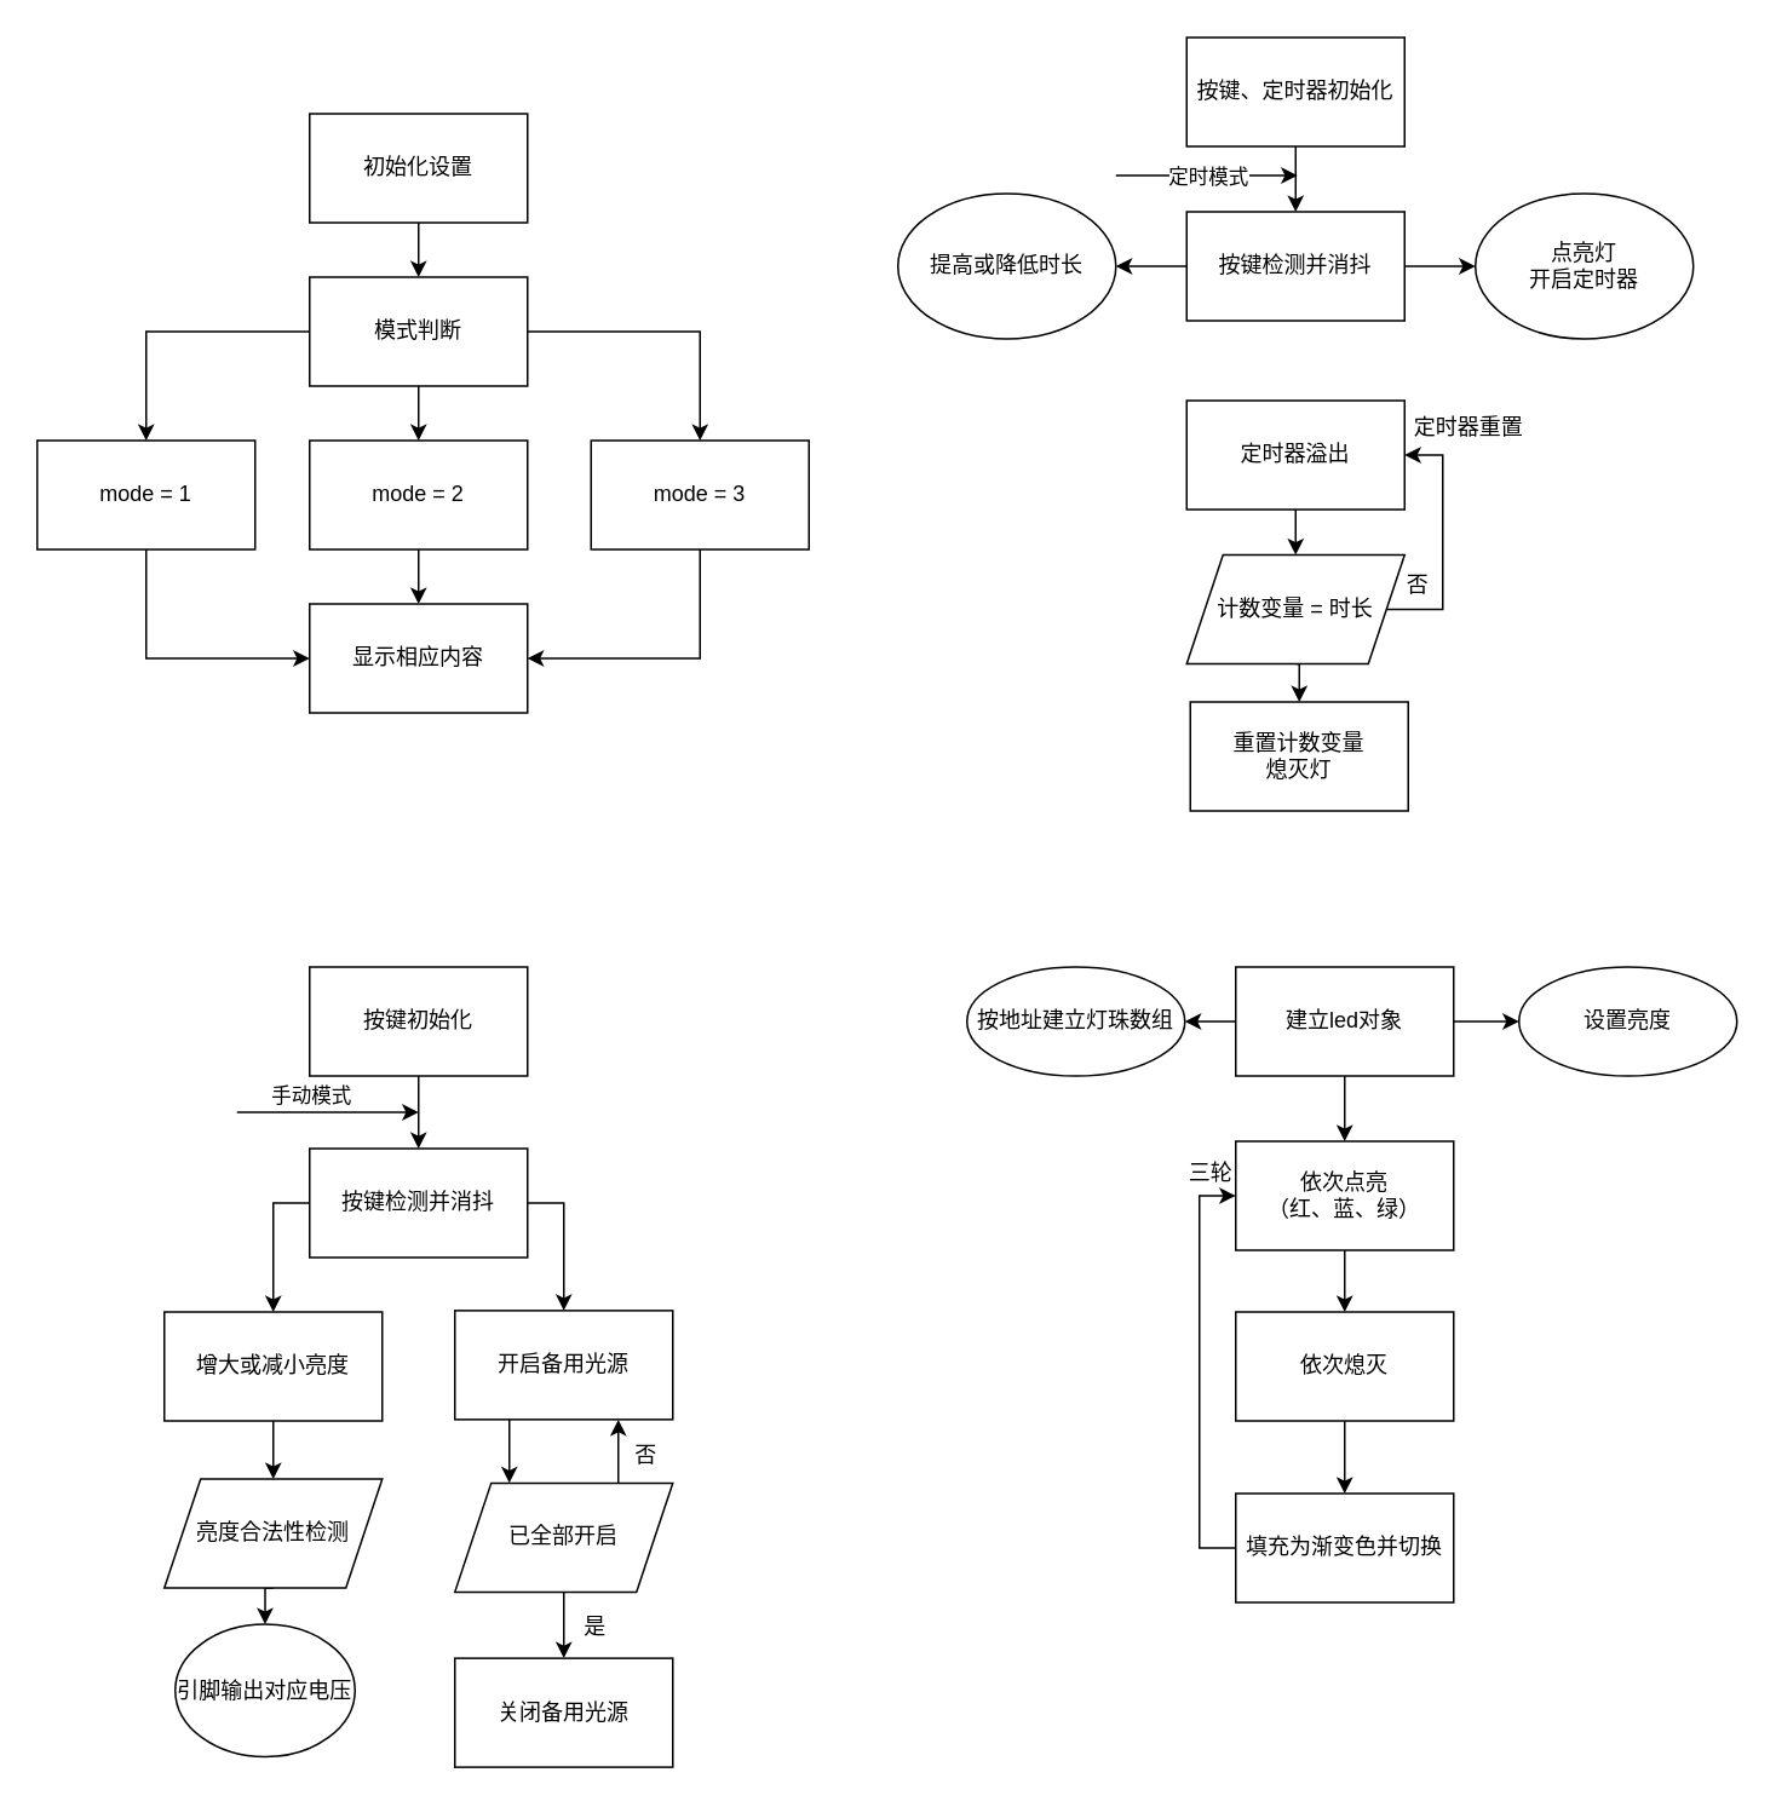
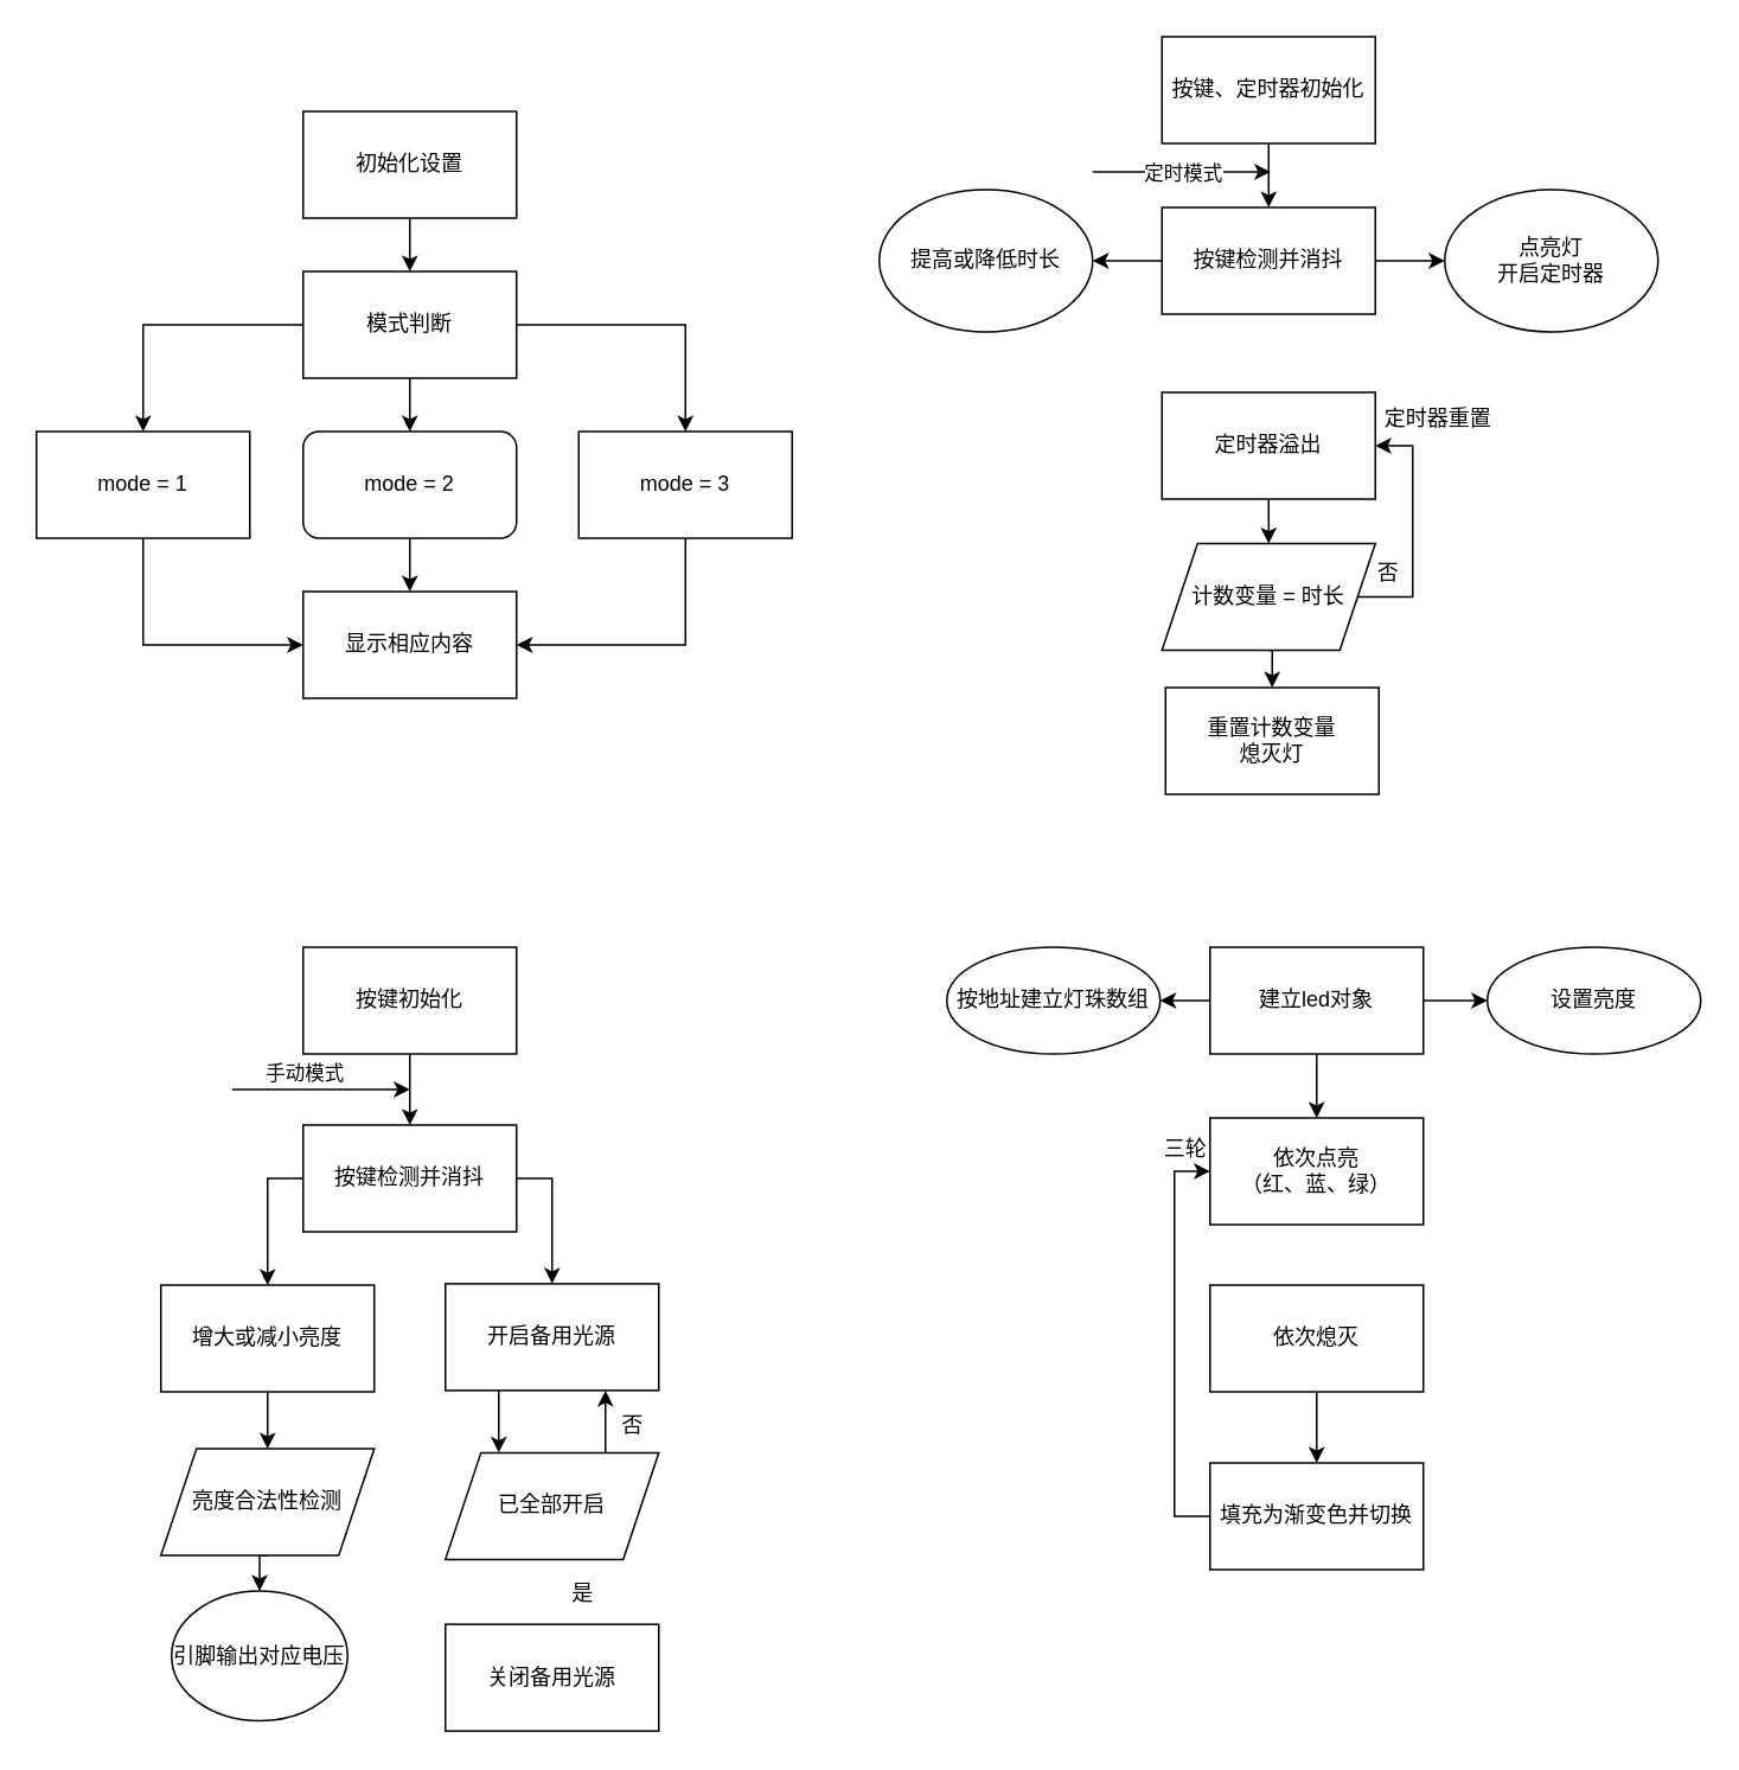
  <mxCell id="0" />
  <mxCell id="1" parent="0" />
  <mxCell id="2" style="edgeStyle=orthogonalEdgeStyle;rounded=0;orthogonalLoop=1;jettySize=auto;html=1;exitX=0.5;exitY=1;exitDx=0;exitDy=0;entryX=0.5;entryY=0;entryDx=0;entryDy=0;" parent="1" source="3" target="7" edge="1"><mxGeometry relative="1" as="geometry" /></mxCell>
  <mxCell id="3" value="初始化设置" style="rounded=0;whiteSpace=wrap;html=1;" parent="1" vertex="1"><mxGeometry x="170" y="62" width="120" height="60" as="geometry" /></mxCell>
  <mxCell id="4" value="" style="edgeStyle=orthogonalEdgeStyle;rounded=0;orthogonalLoop=1;jettySize=auto;html=1;" parent="1" source="7" target="9" edge="1"><mxGeometry relative="1" as="geometry" /></mxCell>
  <mxCell id="5" style="edgeStyle=orthogonalEdgeStyle;rounded=0;orthogonalLoop=1;jettySize=auto;html=1;exitX=1;exitY=0.5;exitDx=0;exitDy=0;entryX=0.5;entryY=0;entryDx=0;entryDy=0;" parent="1" source="7" target="13" edge="1"><mxGeometry relative="1" as="geometry" /></mxCell>
  <mxCell id="6" style="edgeStyle=orthogonalEdgeStyle;rounded=0;orthogonalLoop=1;jettySize=auto;html=1;exitX=0.5;exitY=1;exitDx=0;exitDy=0;entryX=0.5;entryY=0;entryDx=0;entryDy=0;" parent="1" source="7" target="11" edge="1"><mxGeometry relative="1" as="geometry" /></mxCell>
  <mxCell id="7" value="模式判断" style="rounded=0;whiteSpace=wrap;html=1;" parent="1" vertex="1"><mxGeometry x="170" y="152" width="120" height="60" as="geometry" /></mxCell>
  <mxCell id="8" style="edgeStyle=orthogonalEdgeStyle;rounded=0;orthogonalLoop=1;jettySize=auto;html=1;exitX=0.5;exitY=1;exitDx=0;exitDy=0;entryX=0;entryY=0.5;entryDx=0;entryDy=0;" parent="1" source="9" target="14" edge="1"><mxGeometry relative="1" as="geometry" /></mxCell>
  <mxCell id="9" value="mode = 1" style="whiteSpace=wrap;html=1;rounded=0;" parent="1" vertex="1"><mxGeometry x="20" y="242" width="120" height="60" as="geometry" /></mxCell>
  <mxCell id="10" style="edgeStyle=orthogonalEdgeStyle;rounded=0;orthogonalLoop=1;jettySize=auto;html=1;exitX=0.5;exitY=1;exitDx=0;exitDy=0;entryX=0.5;entryY=0;entryDx=0;entryDy=0;" parent="1" source="11" target="14" edge="1"><mxGeometry relative="1" as="geometry" /></mxCell>
- <mxCell id="11" value="mode = 2" style="whiteSpace=wrap;html=1;rounded=0;" parent="1" vertex="1"><mxGeometry x="170" y="242" width="120" height="60" as="geometry" /></mxCell>
+ <mxCell id="11" value="mode = 2" style="whiteSpace=wrap;html=1;rounded=1;" parent="1" vertex="1"><mxGeometry x="170" y="242" width="120" height="60" as="geometry" /></mxCell>
  <mxCell id="12" style="edgeStyle=orthogonalEdgeStyle;rounded=0;orthogonalLoop=1;jettySize=auto;html=1;exitX=0.5;exitY=1;exitDx=0;exitDy=0;entryX=1;entryY=0.5;entryDx=0;entryDy=0;" parent="1" source="13" target="14" edge="1"><mxGeometry relative="1" as="geometry" /></mxCell>
  <mxCell id="13" value="mode = 3" style="rounded=0;whiteSpace=wrap;html=1;" parent="1" vertex="1"><mxGeometry x="325" y="242" width="120" height="60" as="geometry" /></mxCell>
  <mxCell id="14" value="显示相应内容" style="rounded=0;whiteSpace=wrap;html=1;" parent="1" vertex="1"><mxGeometry x="170" y="332" width="120" height="60" as="geometry" /></mxCell>
  <mxCell id="15" style="edgeStyle=orthogonalEdgeStyle;rounded=0;orthogonalLoop=1;jettySize=auto;html=1;exitX=0.5;exitY=1;exitDx=0;exitDy=0;entryX=0.5;entryY=0;entryDx=0;entryDy=0;" parent="1" source="16" target="19" edge="1"><mxGeometry relative="1" as="geometry" /></mxCell>
  <mxCell id="16" value="按键初始化" style="rounded=0;whiteSpace=wrap;html=1;" parent="1" vertex="1"><mxGeometry x="170" y="532" width="120" height="60" as="geometry" /></mxCell>
  <mxCell id="17" style="edgeStyle=orthogonalEdgeStyle;rounded=0;orthogonalLoop=1;jettySize=auto;html=1;exitX=1;exitY=0.5;exitDx=0;exitDy=0;entryX=0.5;entryY=0;entryDx=0;entryDy=0;" parent="1" source="19" target="25" edge="1"><mxGeometry relative="1" as="geometry" /></mxCell>
  <mxCell id="18" style="edgeStyle=orthogonalEdgeStyle;rounded=0;orthogonalLoop=1;jettySize=auto;html=1;exitX=0;exitY=0.5;exitDx=0;exitDy=0;entryX=0.5;entryY=0;entryDx=0;entryDy=0;" parent="1" source="19" target="23" edge="1"><mxGeometry relative="1" as="geometry" /></mxCell>
  <mxCell id="19" value="按键检测并消抖" style="rounded=0;whiteSpace=wrap;html=1;" parent="1" vertex="1"><mxGeometry x="170" y="632" width="120" height="60" as="geometry" /></mxCell>
  <mxCell id="20" value="" style="endArrow=classic;html=1;rounded=0;" parent="1" edge="1"><mxGeometry relative="1" as="geometry"><mxPoint x="130" y="612" as="sourcePoint" /><mxPoint x="230" y="612" as="targetPoint" /></mxGeometry></mxCell>
  <mxCell id="21" value="手动模式" style="edgeLabel;resizable=0;html=1;align=center;verticalAlign=middle;" parent="20" connectable="0" vertex="1"><mxGeometry relative="1" as="geometry"><mxPoint x="-10" y="-10" as="offset" /></mxGeometry></mxCell>
  <mxCell id="22" style="edgeStyle=orthogonalEdgeStyle;rounded=0;orthogonalLoop=1;jettySize=auto;html=1;exitX=0.5;exitY=1;exitDx=0;exitDy=0;entryX=0.5;entryY=0;entryDx=0;entryDy=0;" parent="1" source="23" target="47" edge="1"><mxGeometry relative="1" as="geometry" /></mxCell>
  <mxCell id="23" value="增大或减小亮度" style="rounded=0;whiteSpace=wrap;html=1;" parent="1" vertex="1"><mxGeometry x="90" y="722" width="120" height="60" as="geometry" /></mxCell>
  <mxCell id="24" style="edgeStyle=orthogonalEdgeStyle;rounded=0;orthogonalLoop=1;jettySize=auto;html=1;exitX=0.25;exitY=1;exitDx=0;exitDy=0;entryX=0.25;entryY=0;entryDx=0;entryDy=0;" parent="1" source="25" target="28" edge="1"><mxGeometry relative="1" as="geometry" /></mxCell>
  <mxCell id="25" value="开启备用光源" style="rounded=0;whiteSpace=wrap;html=1;" parent="1" vertex="1"><mxGeometry x="250" y="721.25" width="120" height="60" as="geometry" /></mxCell>
  <mxCell id="26" style="edgeStyle=orthogonalEdgeStyle;rounded=0;orthogonalLoop=1;jettySize=auto;html=1;exitX=0.75;exitY=0;exitDx=0;exitDy=0;entryX=0.75;entryY=1;entryDx=0;entryDy=0;" parent="1" source="28" target="25" edge="1"><mxGeometry relative="1" as="geometry" /></mxCell>
- <mxCell id="27" style="edgeStyle=orthogonalEdgeStyle;rounded=0;orthogonalLoop=1;jettySize=auto;html=1;exitX=0.5;exitY=1;exitDx=0;exitDy=0;entryX=0.5;entryY=0;entryDx=0;entryDy=0;" parent="1" source="28" target="31" edge="1"><mxGeometry relative="1" as="geometry" /></mxCell>
  <mxCell id="28" value="已全部开启" style="shape=parallelogram;perimeter=parallelogramPerimeter;whiteSpace=wrap;html=1;fixedSize=1;" parent="1" vertex="1"><mxGeometry x="250" y="816.25" width="120" height="60" as="geometry" /></mxCell>
  <mxCell id="29" value="否" style="text;html=1;align=center;verticalAlign=middle;resizable=0;points=[];autosize=1;strokeColor=none;fillColor=none;" parent="1" vertex="1"><mxGeometry x="340" y="791.25" width="30" height="20" as="geometry" /></mxCell>
  <mxCell id="30" value="引脚输出对应电压" style="ellipse;whiteSpace=wrap;html=1;" parent="1" vertex="1"><mxGeometry x="96" y="894" width="99" height="73" as="geometry" /></mxCell>
  <mxCell id="31" value="关闭备用光源" style="rounded=0;whiteSpace=wrap;html=1;" parent="1" vertex="1"><mxGeometry x="250" y="912.75" width="120" height="60" as="geometry" /></mxCell>
  <mxCell id="32" value="是" style="text;html=1;align=center;verticalAlign=middle;resizable=0;points=[];autosize=1;strokeColor=none;fillColor=none;" parent="1" vertex="1"><mxGeometry x="312" y="886.25" width="30" height="20" as="geometry" /></mxCell>
  <mxCell id="33" value="" style="edgeStyle=orthogonalEdgeStyle;rounded=0;orthogonalLoop=1;jettySize=auto;html=1;" parent="1" source="36" target="37" edge="1"><mxGeometry relative="1" as="geometry" /></mxCell>
  <mxCell id="34" value="" style="edgeStyle=orthogonalEdgeStyle;rounded=0;orthogonalLoop=1;jettySize=auto;html=1;" parent="1" source="36" target="39" edge="1"><mxGeometry relative="1" as="geometry" /></mxCell>
  <mxCell id="35" value="" style="edgeStyle=orthogonalEdgeStyle;rounded=0;orthogonalLoop=1;jettySize=auto;html=1;" parent="1" source="36" target="45" edge="1"><mxGeometry relative="1" as="geometry" /></mxCell>
  <mxCell id="36" value="建立led对象" style="rounded=0;whiteSpace=wrap;html=1;" parent="1" vertex="1"><mxGeometry x="680" y="532" width="120" height="60" as="geometry" /></mxCell>
  <mxCell id="37" value="设置亮度" style="ellipse;whiteSpace=wrap;html=1;rounded=0;" parent="1" vertex="1"><mxGeometry x="836" y="532" width="120" height="60" as="geometry" /></mxCell>
- <mxCell id="38" style="edgeStyle=orthogonalEdgeStyle;rounded=0;orthogonalLoop=1;jettySize=auto;html=1;exitX=0.5;exitY=1;exitDx=0;exitDy=0;entryX=0.5;entryY=0;entryDx=0;entryDy=0;" parent="1" source="39" target="41" edge="1"><mxGeometry relative="1" as="geometry" /></mxCell>
  <mxCell id="39" value="依次点亮&lt;br&gt;（红、蓝、绿）" style="whiteSpace=wrap;html=1;rounded=0;" parent="1" vertex="1"><mxGeometry x="680" y="628" width="120" height="60" as="geometry" /></mxCell>
  <mxCell id="40" style="edgeStyle=orthogonalEdgeStyle;rounded=0;orthogonalLoop=1;jettySize=auto;html=1;exitX=0.5;exitY=1;exitDx=0;exitDy=0;entryX=0.5;entryY=0;entryDx=0;entryDy=0;" parent="1" source="41" target="43" edge="1"><mxGeometry relative="1" as="geometry" /></mxCell>
  <mxCell id="41" value="依次熄灭" style="rounded=0;whiteSpace=wrap;html=1;" parent="1" vertex="1"><mxGeometry x="680" y="722" width="120" height="60" as="geometry" /></mxCell>
  <mxCell id="42" style="edgeStyle=orthogonalEdgeStyle;rounded=0;orthogonalLoop=1;jettySize=auto;html=1;exitX=0;exitY=0.5;exitDx=0;exitDy=0;entryX=0;entryY=0.5;entryDx=0;entryDy=0;" parent="1" source="43" target="39" edge="1"><mxGeometry relative="1" as="geometry" /></mxCell>
  <mxCell id="43" value="填充为渐变色并切换" style="rounded=0;whiteSpace=wrap;html=1;" parent="1" vertex="1"><mxGeometry x="680" y="822" width="120" height="60" as="geometry" /></mxCell>
  <mxCell id="44" value="三轮" style="text;html=1;align=center;verticalAlign=middle;resizable=0;points=[];autosize=1;strokeColor=none;fillColor=none;" parent="1" vertex="1"><mxGeometry x="652" y="632" width="28" height="28" as="geometry" /></mxCell>
  <mxCell id="45" value="按地址建立灯珠数组" style="ellipse;whiteSpace=wrap;html=1;rounded=0;" parent="1" vertex="1"><mxGeometry x="532" y="532" width="120" height="60" as="geometry" /></mxCell>
  <mxCell id="46" style="edgeStyle=orthogonalEdgeStyle;rounded=0;orthogonalLoop=1;jettySize=auto;html=1;exitX=0.5;exitY=1;exitDx=0;exitDy=0;entryX=0.5;entryY=0;entryDx=0;entryDy=0;" parent="1" source="47" target="30" edge="1"><mxGeometry relative="1" as="geometry" /></mxCell>
  <mxCell id="47" value="亮度合法性检测" style="shape=parallelogram;perimeter=parallelogramPerimeter;whiteSpace=wrap;html=1;fixedSize=1;" parent="1" vertex="1"><mxGeometry x="90" y="814" width="120" height="60" as="geometry" /></mxCell>
  <mxCell id="48" style="edgeStyle=orthogonalEdgeStyle;rounded=0;orthogonalLoop=1;jettySize=auto;html=1;exitX=0.5;exitY=1;exitDx=0;exitDy=0;entryX=0.5;entryY=0;entryDx=0;entryDy=0;" parent="1" source="49" target="52" edge="1"><mxGeometry relative="1" as="geometry" /></mxCell>
  <mxCell id="49" value="按键、定时器初始化" style="rounded=0;whiteSpace=wrap;html=1;" parent="1" vertex="1"><mxGeometry x="653" y="20" width="120" height="60" as="geometry" /></mxCell>
  <mxCell id="50" style="edgeStyle=orthogonalEdgeStyle;rounded=0;orthogonalLoop=1;jettySize=auto;html=1;exitX=0;exitY=0.5;exitDx=0;exitDy=0;entryX=1;entryY=0.5;entryDx=0;entryDy=0;" parent="1" source="52" target="55" edge="1"><mxGeometry relative="1" as="geometry" /></mxCell>
  <mxCell id="51" style="edgeStyle=orthogonalEdgeStyle;rounded=0;orthogonalLoop=1;jettySize=auto;html=1;exitX=1;exitY=0.5;exitDx=0;exitDy=0;entryX=0;entryY=0.5;entryDx=0;entryDy=0;" parent="1" source="52" target="56" edge="1"><mxGeometry relative="1" as="geometry" /></mxCell>
  <mxCell id="52" value="按键检测并消抖" style="rounded=0;whiteSpace=wrap;html=1;" parent="1" vertex="1"><mxGeometry x="653" y="116" width="120" height="60" as="geometry" /></mxCell>
  <mxCell id="53" value="" style="endArrow=classic;html=1;rounded=0;" parent="1" edge="1"><mxGeometry relative="1" as="geometry"><mxPoint x="614" y="96" as="sourcePoint" /><mxPoint x="714" y="96" as="targetPoint" /></mxGeometry></mxCell>
  <mxCell id="54" value="定时模式" style="edgeLabel;resizable=0;html=1;align=center;verticalAlign=middle;" parent="53" connectable="0" vertex="1"><mxGeometry relative="1" as="geometry" /></mxCell>
  <mxCell id="55" value="提高或降低时长" style="ellipse;whiteSpace=wrap;html=1;" parent="1" vertex="1"><mxGeometry x="494" y="106" width="120" height="80" as="geometry" /></mxCell>
  <mxCell id="56" value="点亮灯&lt;br&gt;开启定时器" style="ellipse;whiteSpace=wrap;html=1;" parent="1" vertex="1"><mxGeometry x="812" y="106" width="120" height="80" as="geometry" /></mxCell>
  <mxCell id="57" style="edgeStyle=orthogonalEdgeStyle;rounded=0;orthogonalLoop=1;jettySize=auto;html=1;exitX=0.5;exitY=1;exitDx=0;exitDy=0;entryX=0.5;entryY=0;entryDx=0;entryDy=0;" parent="1" source="58" target="61" edge="1"><mxGeometry relative="1" as="geometry" /></mxCell>
  <mxCell id="58" value="定时器溢出" style="rounded=0;whiteSpace=wrap;html=1;" parent="1" vertex="1"><mxGeometry x="653" y="220" width="120" height="60" as="geometry" /></mxCell>
  <mxCell id="59" style="edgeStyle=orthogonalEdgeStyle;rounded=0;orthogonalLoop=1;jettySize=auto;html=1;exitX=1;exitY=0.5;exitDx=0;exitDy=0;entryX=1;entryY=0.5;entryDx=0;entryDy=0;" parent="1" source="61" target="58" edge="1"><mxGeometry relative="1" as="geometry"><mxPoint x="814.333" y="226.167" as="targetPoint" /><Array as="points"><mxPoint x="794" y="335" /><mxPoint x="794" y="250" /></Array></mxGeometry></mxCell>
  <mxCell id="60" style="edgeStyle=orthogonalEdgeStyle;rounded=0;orthogonalLoop=1;jettySize=auto;html=1;exitX=0.5;exitY=1;exitDx=0;exitDy=0;entryX=0.5;entryY=0;entryDx=0;entryDy=0;" parent="1" source="61" target="64" edge="1"><mxGeometry relative="1" as="geometry" /></mxCell>
  <mxCell id="61" value="计数变量 = 时长" style="shape=parallelogram;perimeter=parallelogramPerimeter;whiteSpace=wrap;html=1;fixedSize=1;" parent="1" vertex="1"><mxGeometry x="653" y="305" width="120" height="60" as="geometry" /></mxCell>
  <mxCell id="62" value="定时器重置" style="text;html=1;align=center;verticalAlign=middle;resizable=0;points=[];autosize=1;strokeColor=none;fillColor=none;" parent="1" vertex="1"><mxGeometry x="773" y="226" width="70" height="18" as="geometry" /></mxCell>
  <mxCell id="63" value="否" style="text;html=1;align=center;verticalAlign=middle;resizable=0;points=[];autosize=1;strokeColor=none;fillColor=none;" parent="1" vertex="1"><mxGeometry x="769" y="313" width="22" height="18" as="geometry" /></mxCell>
  <mxCell id="64" value="重置计数变量&lt;br&gt;熄灭灯" style="rounded=0;whiteSpace=wrap;html=1;" parent="1" vertex="1"><mxGeometry x="655" y="386" width="120" height="60" as="geometry" /></mxCell>
